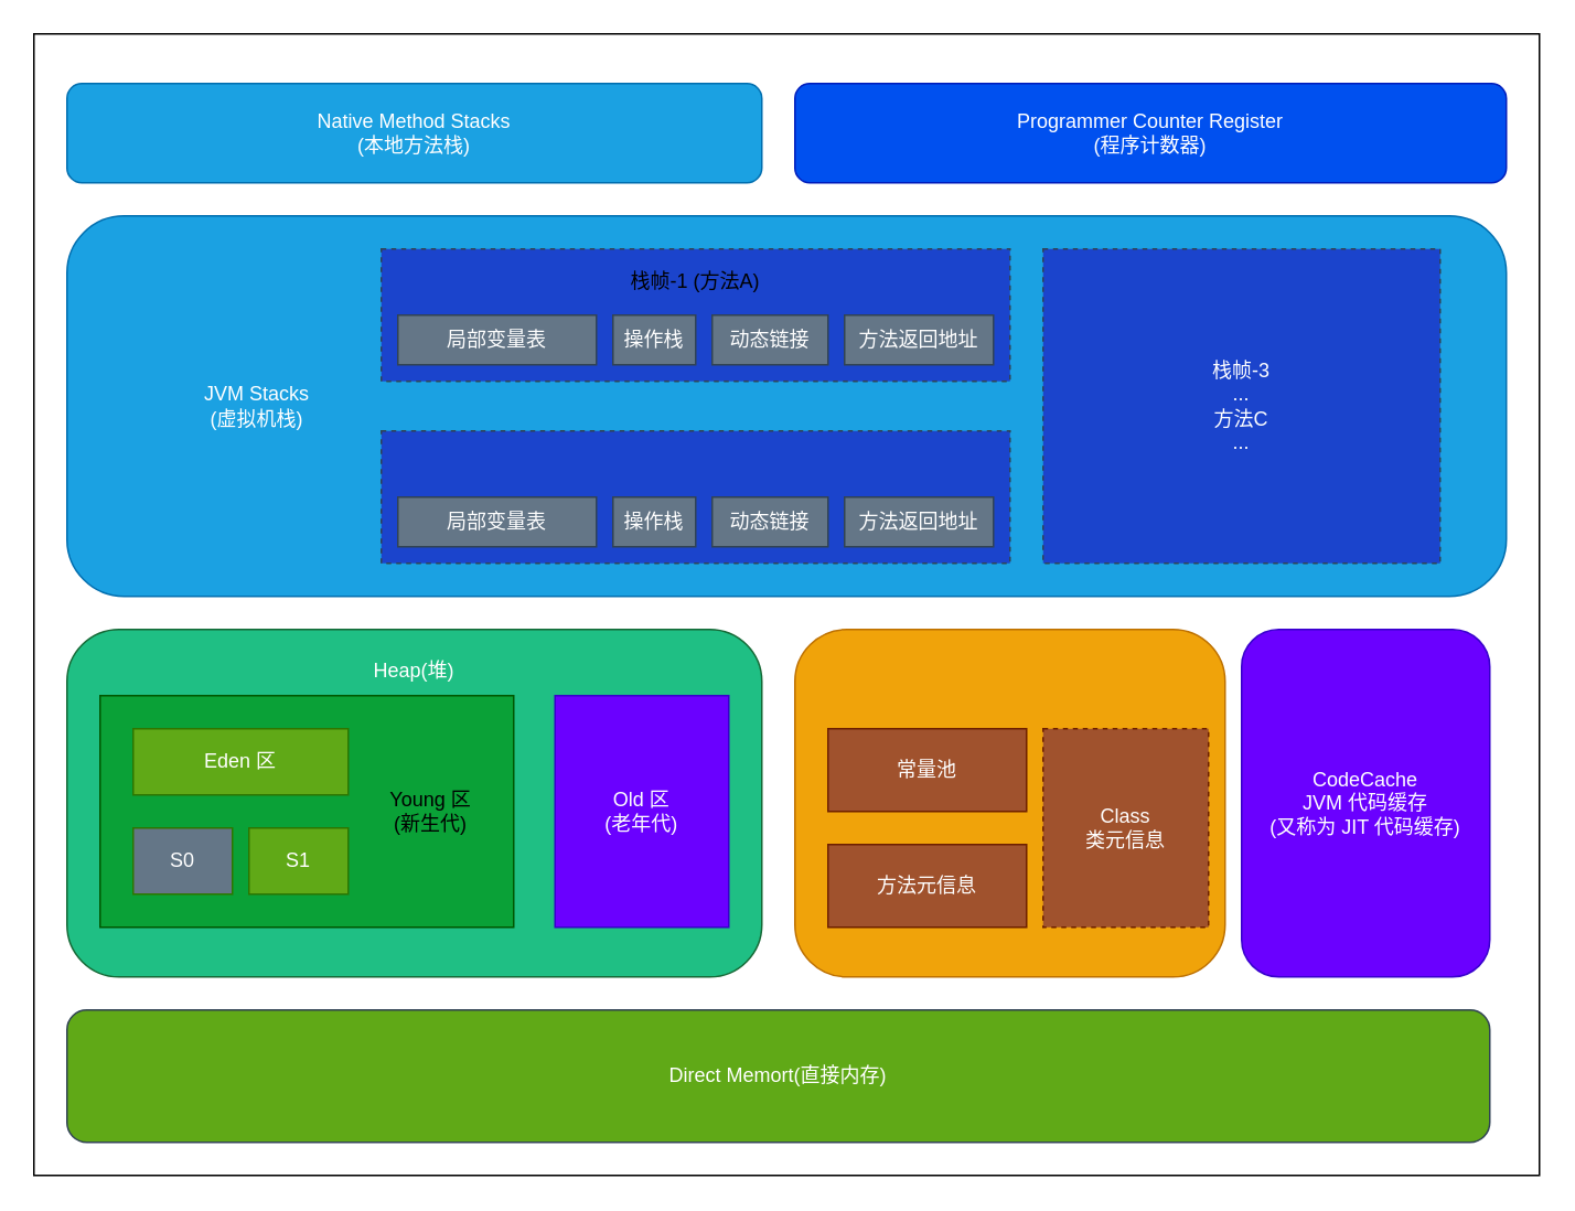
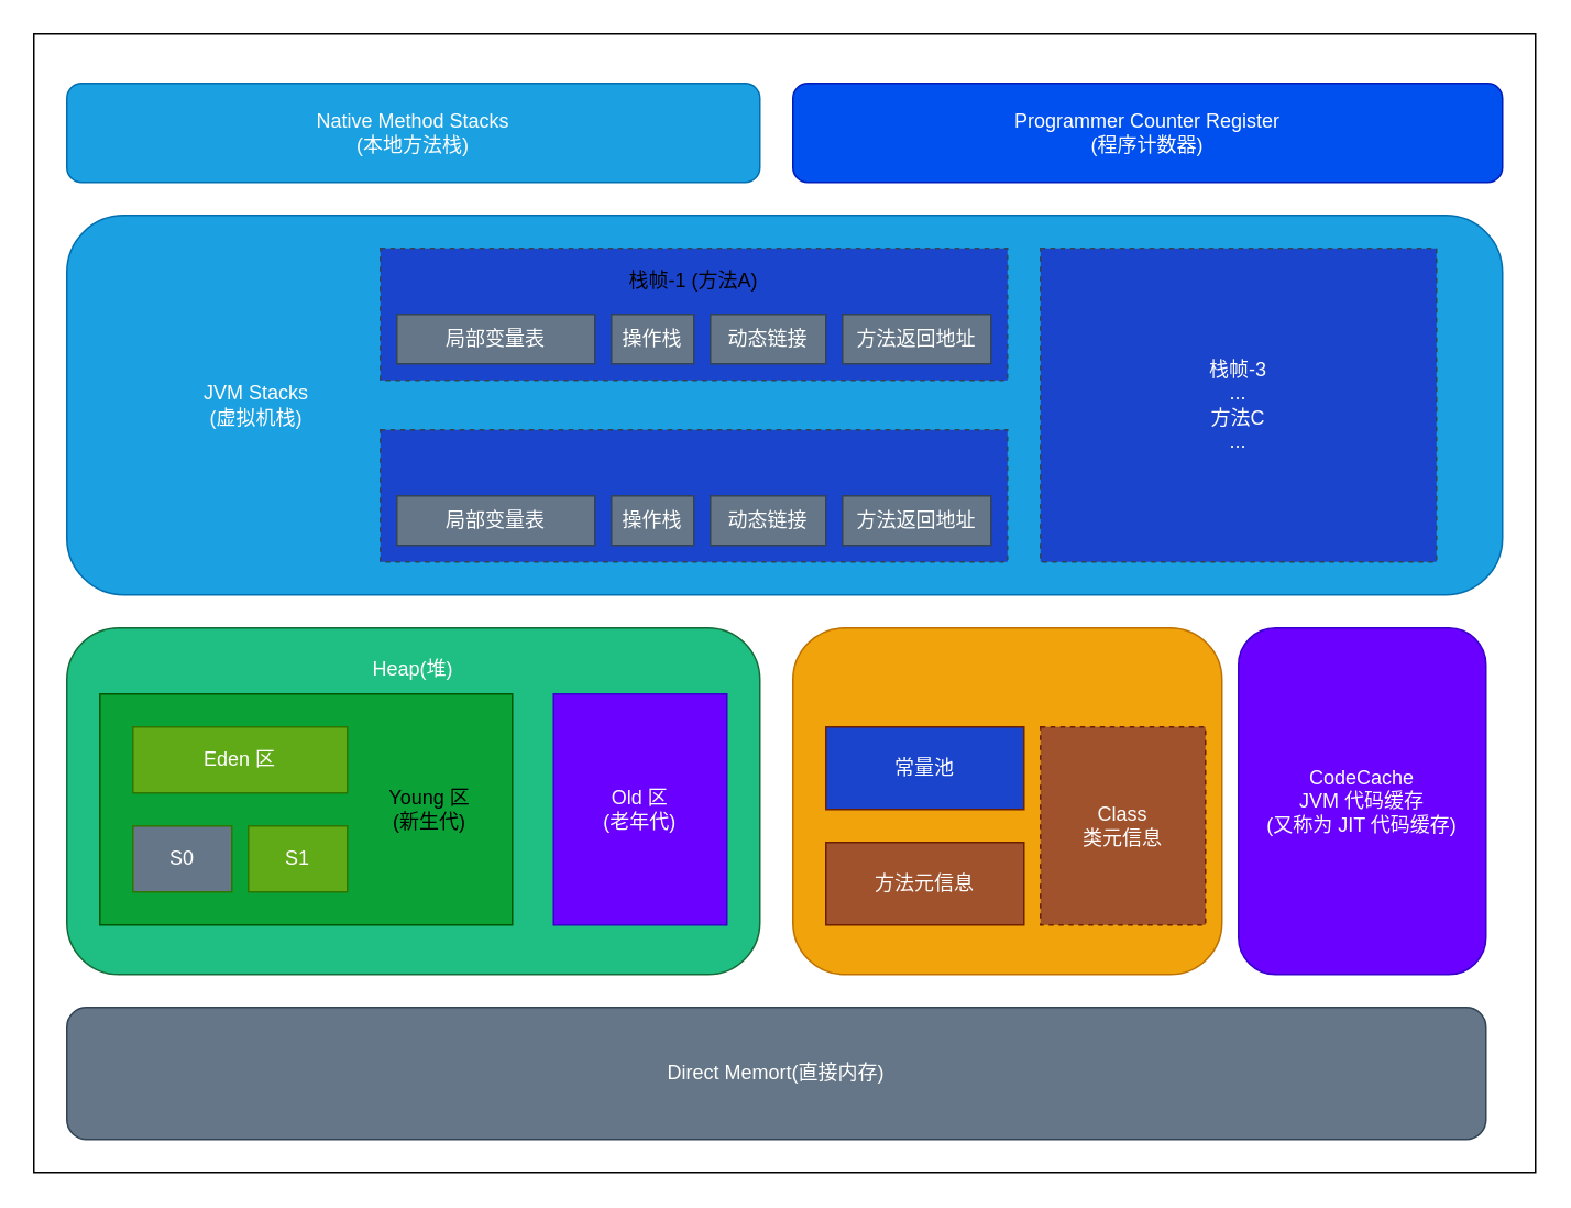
  <mxCell id="0" />
  <mxCell id="1" parent="0" />
  <mxCell id="2" value="" style="rounded=0;whiteSpace=wrap;html=1;fillColor=none;" parent="1" vertex="1"><mxGeometry x="20" y="20" width="910" height="690" as="geometry" /></mxCell>
  <mxCell id="3" value="Native Method Stacks&lt;br&gt;(本地方法栈)" style="rounded=1;whiteSpace=wrap;html=1;fillColor=#1ba1e2;fontColor=#ffffff;strokeColor=#006EAF;" parent="1" vertex="1"><mxGeometry x="40" y="50" width="420" height="60" as="geometry" /></mxCell>
  <mxCell id="4" value="" style="rounded=1;whiteSpace=wrap;html=1;fillColor=#1ba1e2;fontColor=#ffffff;strokeColor=#006EAF;" parent="1" vertex="1"><mxGeometry x="40" y="130" width="870" height="230" as="geometry" /></mxCell>
  <mxCell id="5" value="Programmer Counter Register&lt;br&gt;(程序计数器)" style="rounded=1;whiteSpace=wrap;html=1;fillColor=#0050ef;fontColor=#ffffff;strokeColor=#001DBC;" parent="1" vertex="1"><mxGeometry x="480" y="50" width="430" height="60" as="geometry" /></mxCell>
  <mxCell id="6" value="" style="rounded=1;whiteSpace=wrap;html=1;fillColor=#1FBF84;fontColor=#ffffff;strokeColor=#156936;" parent="1" vertex="1"><mxGeometry x="40" y="380" width="420" height="210" as="geometry" /></mxCell>
  <mxCell id="7" value="" style="rounded=1;whiteSpace=wrap;html=1;fillColor=#f0a30a;fontColor=#000000;strokeColor=#BD7000;" parent="1" vertex="1"><mxGeometry x="480" y="380" width="260" height="210" as="geometry" /></mxCell>
  <mxCell id="8" value="CodeCache&lt;br&gt;JVM 代码缓存&lt;br&gt;(又称为 JIT 代码缓存)" style="rounded=1;whiteSpace=wrap;html=1;fillColor=#6a00ff;fontColor=#ffffff;strokeColor=#3700CC;" parent="1" vertex="1"><mxGeometry x="750" y="380" width="150" height="210" as="geometry" /></mxCell>
- <mxCell id="9" value="Direct Memort(直接内存)" style="rounded=1;whiteSpace=wrap;html=1;fillColor=#60a917;fontColor=#ffffff;strokeColor=#314354;" parent="1" vertex="1"><mxGeometry x="40" y="610" width="860" height="80" as="geometry" /></mxCell>
+ <mxCell id="9" value="Direct Memort(直接内存)" style="rounded=1;whiteSpace=wrap;html=1;fillColor=#647687;fontColor=#ffffff;strokeColor=#314354;" parent="1" vertex="1"><mxGeometry x="40" y="610" width="860" height="80" as="geometry" /></mxCell>
  <mxCell id="10" value="&lt;span style=&quot;color: rgb(255 , 255 , 255)&quot;&gt;JVM Stacks&lt;/span&gt;&lt;br style=&quot;color: rgb(255 , 255 , 255)&quot;&gt;&lt;span style=&quot;color: rgb(255 , 255 , 255)&quot;&gt;(虚拟机栈)&lt;/span&gt;" style="text;html=1;strokeColor=none;fillColor=none;align=center;verticalAlign=middle;whiteSpace=wrap;rounded=0;" parent="1" vertex="1"><mxGeometry x="70" y="230" width="170" height="30" as="geometry" /></mxCell>
  <mxCell id="11" value="" style="rounded=0;whiteSpace=wrap;html=1;align=center;fillColor=#1B44CC;dashed=1;strokeColor=#314354;fontColor=#ffffff;" parent="1" vertex="1"><mxGeometry x="230" y="150" width="380" height="80" as="geometry" /></mxCell>
  <mxCell id="12" value="栈帧-1 (方法A)" style="text;html=1;strokeColor=none;fillColor=none;align=center;verticalAlign=middle;whiteSpace=wrap;rounded=0;" parent="1" vertex="1"><mxGeometry x="340" y="160" width="160" height="20" as="geometry" /></mxCell>
  <mxCell id="13" value="局部变量表" style="rounded=0;whiteSpace=wrap;html=1;fillColor=#647687;fontColor=#ffffff;strokeColor=#314354;" parent="1" vertex="1"><mxGeometry x="240" y="190" width="120" height="30" as="geometry" /></mxCell>
  <mxCell id="14" value="操作栈" style="rounded=0;whiteSpace=wrap;html=1;fillColor=#647687;fontColor=#ffffff;strokeColor=#314354;" parent="1" vertex="1"><mxGeometry x="370" y="190" width="50" height="30" as="geometry" /></mxCell>
  <mxCell id="15" value="动态链接" style="rounded=0;whiteSpace=wrap;html=1;fillColor=#647687;fontColor=#ffffff;strokeColor=#314354;" parent="1" vertex="1"><mxGeometry x="430" y="190" width="70" height="30" as="geometry" /></mxCell>
  <mxCell id="16" value="方法返回地址" style="rounded=0;whiteSpace=wrap;html=1;fillColor=#647687;fontColor=#ffffff;strokeColor=#314354;" parent="1" vertex="1"><mxGeometry x="510" y="190" width="90" height="30" as="geometry" /></mxCell>
  <mxCell id="17" value="" style="rounded=0;whiteSpace=wrap;html=1;align=center;fillColor=#1B44CC;dashed=1;strokeColor=#314354;fontColor=#ffffff;" parent="1" vertex="1"><mxGeometry x="230" y="260" width="380" height="80" as="geometry" /></mxCell>
  <mxCell id="18" value="局部变量表" style="rounded=0;whiteSpace=wrap;html=1;fillColor=#647687;fontColor=#ffffff;strokeColor=#314354;" parent="1" vertex="1"><mxGeometry x="240" y="300" width="120" height="30" as="geometry" /></mxCell>
  <mxCell id="19" value="操作栈" style="rounded=0;whiteSpace=wrap;html=1;fillColor=#647687;fontColor=#ffffff;strokeColor=#314354;" parent="1" vertex="1"><mxGeometry x="370" y="300" width="50" height="30" as="geometry" /></mxCell>
  <mxCell id="20" value="动态链接" style="rounded=0;whiteSpace=wrap;html=1;fillColor=#647687;fontColor=#ffffff;strokeColor=#314354;" parent="1" vertex="1"><mxGeometry x="430" y="300" width="70" height="30" as="geometry" /></mxCell>
  <mxCell id="21" value="方法返回地址" style="rounded=0;whiteSpace=wrap;html=1;fillColor=#647687;fontColor=#ffffff;strokeColor=#314354;" parent="1" vertex="1"><mxGeometry x="510" y="300" width="90" height="30" as="geometry" /></mxCell>
  <mxCell id="22" value="栈帧-3&lt;br&gt;...&lt;br&gt;方法C&lt;br&gt;..." style="rounded=0;whiteSpace=wrap;html=1;dashed=1;fillColor=#1B44CC;strokeColor=#314354;fontColor=#ffffff;" parent="1" vertex="1"><mxGeometry x="630" y="150" width="240" height="190" as="geometry" /></mxCell>
  <mxCell id="23" value="&lt;span style=&quot;color: rgb(255 , 255 , 255)&quot;&gt;Heap(堆)&lt;/span&gt;" style="text;html=1;strokeColor=none;fillColor=none;align=center;verticalAlign=middle;whiteSpace=wrap;rounded=0;dashed=1;" parent="1" vertex="1"><mxGeometry x="220" y="390" width="60" height="30" as="geometry" /></mxCell>
  <mxCell id="24" value="" style="rounded=0;whiteSpace=wrap;html=1;strokeColor=#005700;strokeWidth=1;fillColor=#0AA137;fontColor=#ffffff;" parent="1" vertex="1"><mxGeometry x="60" y="420" width="250" height="140" as="geometry" /></mxCell>
  <mxCell id="25" value="Old 区&lt;br&gt;(老年代)" style="rounded=0;whiteSpace=wrap;html=1;strokeColor=#3700CC;strokeWidth=1;fillColor=#6a00ff;fontColor=#ffffff;" parent="1" vertex="1"><mxGeometry x="335" y="420" width="105" height="140" as="geometry" /></mxCell>
  <mxCell id="26" value="Eden 区" style="rounded=0;whiteSpace=wrap;html=1;strokeColor=#2D7600;strokeWidth=1;fillColor=#60a917;fontColor=#ffffff;" parent="1" vertex="1"><mxGeometry x="80" y="440" width="130" height="40" as="geometry" /></mxCell>
  <mxCell id="27" value="S0" style="rounded=0;whiteSpace=wrap;html=1;strokeColor=#2D7600;strokeWidth=1;fillColor=#647687;fontColor=#ffffff;" parent="1" vertex="1"><mxGeometry x="80" y="500" width="60" height="40" as="geometry" /></mxCell>
  <mxCell id="28" value="S1" style="rounded=0;whiteSpace=wrap;html=1;strokeColor=#2D7600;strokeWidth=1;fillColor=#60a917;fontColor=#ffffff;" parent="1" vertex="1"><mxGeometry x="150" y="500" width="60" height="40" as="geometry" /></mxCell>
  <mxCell id="29" value="Young 区&lt;br&gt;(新生代)" style="text;html=1;strokeColor=none;fillColor=none;align=center;verticalAlign=middle;whiteSpace=wrap;rounded=0;" parent="1" vertex="1"><mxGeometry x="220" y="460" width="80" height="60" as="geometry" /></mxCell>
- <mxCell id="30" value="常量池" style="rounded=0;whiteSpace=wrap;html=1;strokeColor=#6D1F00;strokeWidth=1;fillColor=#a0522d;fontColor=#ffffff;" parent="1" vertex="1"><mxGeometry x="500" y="440" width="120" height="50" as="geometry" /></mxCell>
+ <mxCell id="30" value="常量池" style="rounded=0;whiteSpace=wrap;html=1;strokeColor=#6D1F00;strokeWidth=1;fillColor=#1b44cc;fontColor=#ffffff;" parent="1" vertex="1"><mxGeometry x="500" y="440" width="120" height="50" as="geometry" /></mxCell>
  <mxCell id="31" value="方法元信息" style="rounded=0;whiteSpace=wrap;html=1;strokeColor=#6D1F00;strokeWidth=1;fillColor=#a0522d;fontColor=#ffffff;" parent="1" vertex="1"><mxGeometry x="500" y="510" width="120" height="50" as="geometry" /></mxCell>
  <mxCell id="32" value="Class&lt;br&gt;类元信息" style="rounded=0;whiteSpace=wrap;html=1;strokeColor=#6D1F00;strokeWidth=1;fillColor=#a0522d;fontColor=#ffffff;dashed=1;" parent="1" vertex="1"><mxGeometry x="630" y="440" width="100" height="120" as="geometry" /></mxCell>
